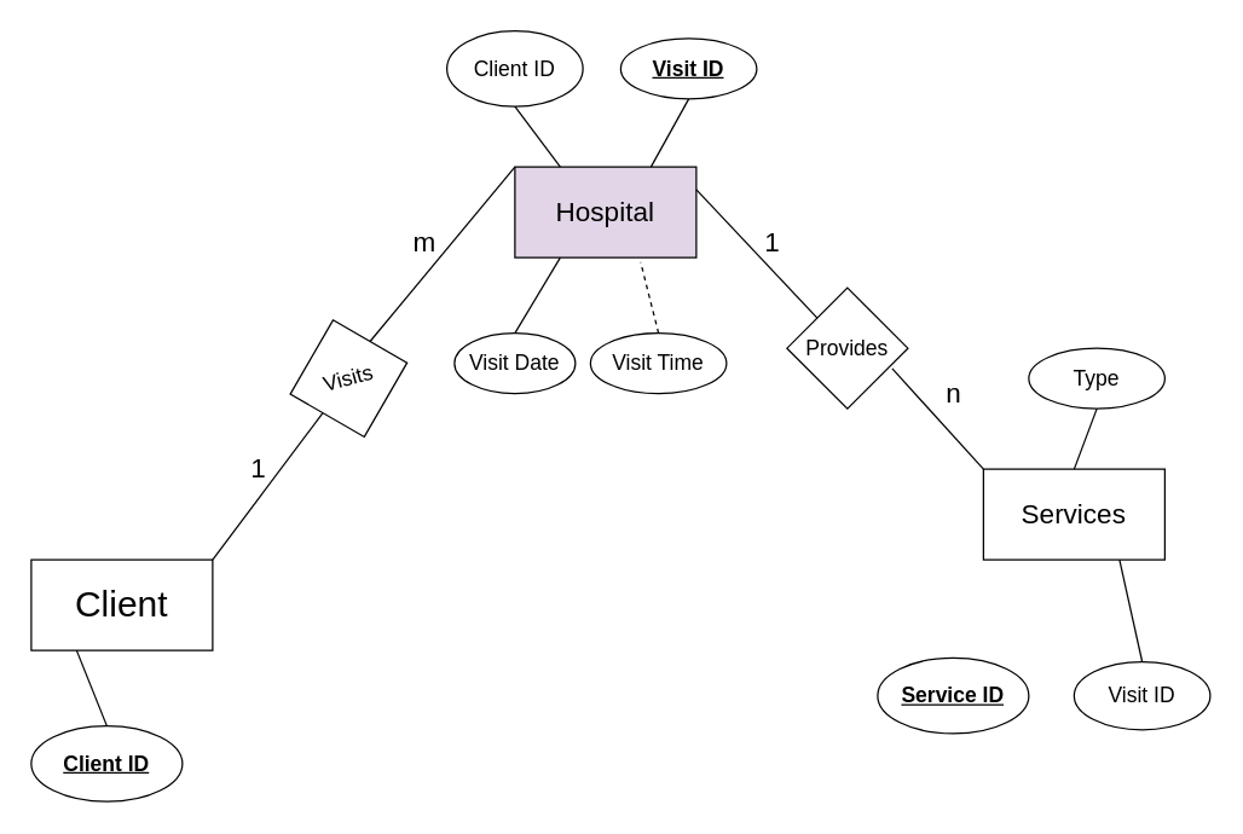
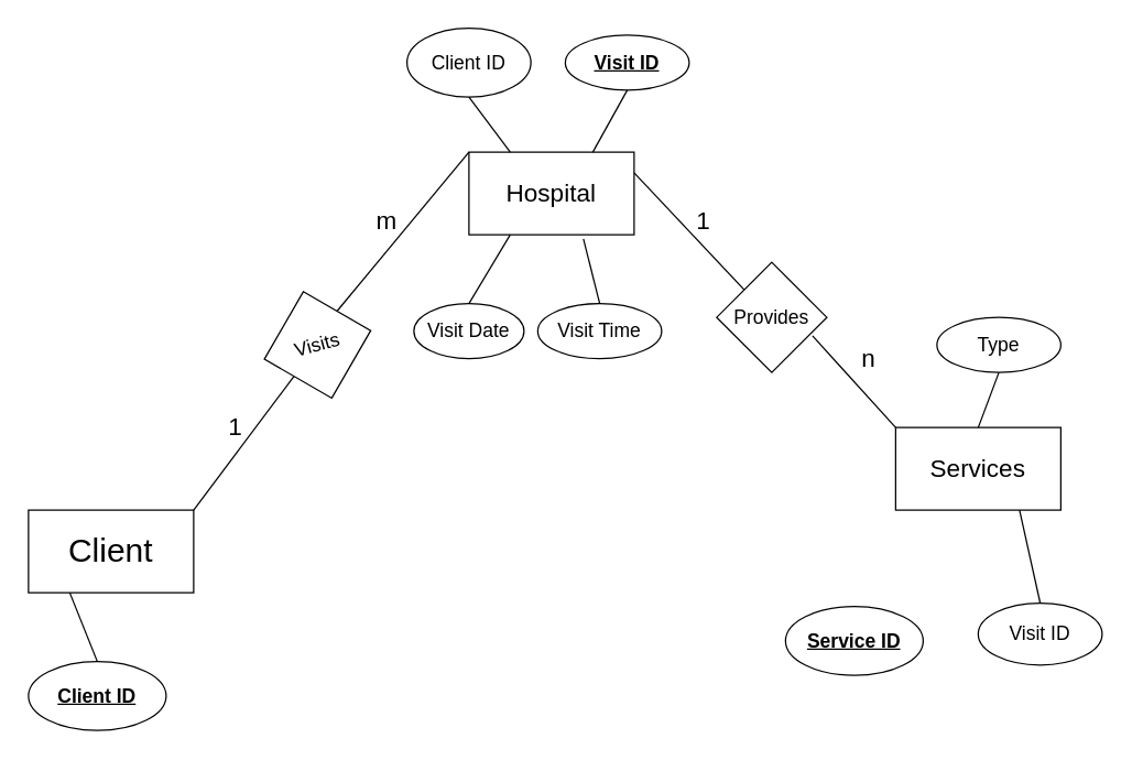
  <mxCell id="0" />
  <mxCell id="1" parent="0" />
  <mxCell id="2" value="&lt;font style=&quot;font-size: 24px&quot;&gt;Client&lt;/font&gt;" style="rounded=0;whiteSpace=wrap;html=1;" vertex="1" parent="1"><mxGeometry x="20" y="370" width="120" height="60" as="geometry" /></mxCell>
  <mxCell id="3" value="&lt;font style=&quot;font-size: 14px&quot;&gt;&lt;u&gt;&lt;b&gt;Client ID&lt;/b&gt;&lt;/u&gt;&lt;/font&gt;" style="ellipse;whiteSpace=wrap;html=1;fontSize=14;" vertex="1" parent="1"><mxGeometry x="20" y="480" width="100" height="50" as="geometry" /></mxCell>
- <mxCell id="4" value="&lt;font style=&quot;font-size: 18px&quot;&gt;Hospital&lt;/font&gt;" style="rounded=0;whiteSpace=wrap;html=1;fontSize=14;fillColor=#e1d5e7;" vertex="1" parent="1"><mxGeometry x="340" y="110" width="120" height="60" as="geometry" /></mxCell>
+ <mxCell id="4" value="&lt;font style=&quot;font-size: 18px&quot;&gt;Hospital&lt;/font&gt;" style="rounded=0;whiteSpace=wrap;html=1;fontSize=14;" vertex="1" parent="1"><mxGeometry x="340" y="110" width="120" height="60" as="geometry" /></mxCell>
  <mxCell id="5" value="&lt;font style=&quot;font-size: 18px&quot;&gt;Services&lt;/font&gt;" style="rounded=0;whiteSpace=wrap;html=1;fontSize=14;" vertex="1" parent="1"><mxGeometry x="650" y="310" width="120" height="60" as="geometry" /></mxCell>
  <mxCell id="6" value="Visit Date" style="ellipse;whiteSpace=wrap;html=1;fontSize=14;" vertex="1" parent="1"><mxGeometry x="300" y="220" width="80" height="40" as="geometry" /></mxCell>
  <mxCell id="7" value="Visit Time" style="ellipse;whiteSpace=wrap;html=1;fontSize=14;" vertex="1" parent="1"><mxGeometry x="390" y="220" width="90" height="40" as="geometry" /></mxCell>
  <mxCell id="8" value="Client ID" style="ellipse;whiteSpace=wrap;html=1;fontSize=14;" vertex="1" parent="1"><mxGeometry x="295" y="20" width="90" height="50" as="geometry" /></mxCell>
  <mxCell id="9" value="&lt;u&gt;&lt;b&gt;Visit ID&lt;/b&gt;&lt;/u&gt;" style="ellipse;whiteSpace=wrap;html=1;fontSize=14;" vertex="1" parent="1"><mxGeometry x="410" y="25" width="90" height="40" as="geometry" /></mxCell>
  <mxCell id="10" style="edgeStyle=orthogonalEdgeStyle;rounded=0;orthogonalLoop=1;jettySize=auto;html=1;exitX=0.5;exitY=1;exitDx=0;exitDy=0;fontSize=14;" edge="1" parent="1" source="8" target="8"><mxGeometry relative="1" as="geometry" /></mxCell>
  <mxCell id="11" value="" style="endArrow=none;html=1;rounded=0;fontSize=14;exitX=1;exitY=0;exitDx=0;exitDy=0;entryX=0;entryY=0;entryDx=0;entryDy=0;startArrow=none;" edge="1" parent="1" source="12" target="4"><mxGeometry width="50" height="50" relative="1" as="geometry"><mxPoint x="350" y="380" as="sourcePoint" /><mxPoint x="400" y="330" as="targetPoint" /></mxGeometry></mxCell>
  <mxCell id="12" value="Visits" style="rhombus;whiteSpace=wrap;html=1;fontSize=14;rotation=-15;" vertex="1" parent="1"><mxGeometry x="190" y="210" width="80" height="80" as="geometry" /></mxCell>
  <mxCell id="13" value="" style="endArrow=none;html=1;rounded=0;fontSize=14;exitX=1;exitY=0;exitDx=0;exitDy=0;" edge="1" parent="1" source="2" target="12"><mxGeometry width="50" height="50" relative="1" as="geometry"><mxPoint x="140" y="370" as="sourcePoint" /><mxPoint x="340" y="110" as="targetPoint" /></mxGeometry></mxCell>
  <mxCell id="14" value="" style="endArrow=none;html=1;rounded=0;fontSize=14;entryX=0;entryY=0;entryDx=0;entryDy=0;exitX=0.87;exitY=0.668;exitDx=0;exitDy=0;startArrow=none;exitPerimeter=0;" edge="1" parent="1" source="15" target="5"><mxGeometry width="50" height="50" relative="1" as="geometry"><mxPoint x="350" y="380" as="sourcePoint" /><mxPoint x="400" y="330" as="targetPoint" /></mxGeometry></mxCell>
  <mxCell id="15" value="Provides" style="rhombus;whiteSpace=wrap;html=1;fontSize=14;rotation=0;" vertex="1" parent="1"><mxGeometry x="520" y="190" width="80" height="80" as="geometry" /></mxCell>
  <mxCell id="16" value="" style="endArrow=none;html=1;rounded=0;fontSize=14;entryX=0;entryY=0;entryDx=0;entryDy=0;exitX=1;exitY=0.25;exitDx=0;exitDy=0;" edge="1" parent="1" source="4" target="15"><mxGeometry width="50" height="50" relative="1" as="geometry"><mxPoint x="460" y="125" as="sourcePoint" /><mxPoint x="650" y="310" as="targetPoint" /></mxGeometry></mxCell>
  <mxCell id="17" value="" style="endArrow=none;html=1;rounded=0;fontSize=14;exitX=0.25;exitY=1;exitDx=0;exitDy=0;entryX=0.5;entryY=0;entryDx=0;entryDy=0;" edge="1" parent="1" source="2" target="3"><mxGeometry width="50" height="50" relative="1" as="geometry"><mxPoint x="350" y="320" as="sourcePoint" /><mxPoint x="400" y="270" as="targetPoint" /></mxGeometry></mxCell>
  <mxCell id="18" value="" style="endArrow=none;html=1;rounded=0;fontSize=14;entryX=0.25;entryY=1;entryDx=0;entryDy=0;exitX=0.5;exitY=0;exitDx=0;exitDy=0;" edge="1" parent="1" source="6" target="4"><mxGeometry width="50" height="50" relative="1" as="geometry"><mxPoint x="350" y="320" as="sourcePoint" /><mxPoint x="400" y="270" as="targetPoint" /></mxGeometry></mxCell>
- <mxCell id="19" value="" style="endArrow=none;html=1;rounded=0;fontSize=14;entryX=0.693;entryY=1.05;entryDx=0;entryDy=0;entryPerimeter=0;exitX=0.5;exitY=0;exitDx=0;exitDy=0;dashed=1;" edge="1" parent="1" source="7" target="4"><mxGeometry width="50" height="50" relative="1" as="geometry"><mxPoint x="350" y="320" as="sourcePoint" /><mxPoint x="400" y="270" as="targetPoint" /></mxGeometry></mxCell>
+ <mxCell id="19" value="" style="endArrow=none;html=1;rounded=0;fontSize=14;entryX=0.693;entryY=1.05;entryDx=0;entryDy=0;entryPerimeter=0;exitX=0.5;exitY=0;exitDx=0;exitDy=0;" edge="1" parent="1" source="7" target="4"><mxGeometry width="50" height="50" relative="1" as="geometry"><mxPoint x="350" y="320" as="sourcePoint" /><mxPoint x="400" y="270" as="targetPoint" /></mxGeometry></mxCell>
  <mxCell id="20" value="" style="endArrow=none;html=1;rounded=0;fontSize=14;entryX=0.5;entryY=1;entryDx=0;entryDy=0;exitX=0.25;exitY=0;exitDx=0;exitDy=0;" edge="1" parent="1" source="4" target="8"><mxGeometry width="50" height="50" relative="1" as="geometry"><mxPoint x="350" y="320" as="sourcePoint" /><mxPoint x="400" y="270" as="targetPoint" /></mxGeometry></mxCell>
  <mxCell id="21" value="" style="endArrow=none;html=1;rounded=0;fontSize=14;entryX=0.5;entryY=1;entryDx=0;entryDy=0;exitX=0.75;exitY=0;exitDx=0;exitDy=0;" edge="1" parent="1" source="4" target="9"><mxGeometry width="50" height="50" relative="1" as="geometry"><mxPoint x="350" y="320" as="sourcePoint" /><mxPoint x="400" y="270" as="targetPoint" /></mxGeometry></mxCell>
- <mxCell id="22" value="&lt;u&gt;&lt;b&gt;Service ID&lt;/b&gt;&lt;/u&gt;" style="ellipse;whiteSpace=wrap;html=1;fontSize=14;" vertex="1" parent="1"><mxGeometry x="580" y="435" width="100" height="50" as="geometry" /></mxCell>
+ <mxCell id="22" value="&lt;u&gt;&lt;b&gt;Service ID&lt;/b&gt;&lt;/u&gt;" style="ellipse;whiteSpace=wrap;html=1;fontSize=14;" vertex="1" parent="1"><mxGeometry x="570" y="440" width="100" height="50" as="geometry" /></mxCell>
  <mxCell id="23" value="Visit ID" style="ellipse;whiteSpace=wrap;html=1;fontSize=14;" vertex="1" parent="1"><mxGeometry x="710" y="437.5" width="90" height="45" as="geometry" /></mxCell>
  <mxCell id="24" value="Type" style="ellipse;whiteSpace=wrap;html=1;fontSize=14;" vertex="1" parent="1"><mxGeometry x="680" y="230" width="90" height="40" as="geometry" /></mxCell>
  <mxCell id="25" value="" style="endArrow=none;html=1;rounded=0;fontSize=14;exitX=0.5;exitY=0;exitDx=0;exitDy=0;entryX=0.75;entryY=1;entryDx=0;entryDy=0;" edge="1" parent="1" source="23" target="5"><mxGeometry width="50" height="50" relative="1" as="geometry"><mxPoint x="350" y="320" as="sourcePoint" /><mxPoint x="400" y="270" as="targetPoint" /></mxGeometry></mxCell>
  <mxCell id="26" value="" style="endArrow=none;html=1;rounded=0;fontSize=14;entryX=0.5;entryY=1;entryDx=0;entryDy=0;exitX=0.5;exitY=0;exitDx=0;exitDy=0;" edge="1" parent="1" source="5" target="24"><mxGeometry width="50" height="50" relative="1" as="geometry"><mxPoint x="350" y="320" as="sourcePoint" /><mxPoint x="700" y="280" as="targetPoint" /></mxGeometry></mxCell>
  <mxCell id="27" value="1" style="text;html=1;align=center;verticalAlign=middle;resizable=0;points=[];autosize=1;strokeColor=none;fillColor=none;fontSize=18;" vertex="1" parent="1"><mxGeometry x="155" y="295" width="30" height="30" as="geometry" /></mxCell>
  <mxCell id="28" value="m" style="text;html=1;align=center;verticalAlign=middle;resizable=0;points=[];autosize=1;strokeColor=none;fillColor=none;fontSize=18;" vertex="1" parent="1"><mxGeometry x="265" y="145" width="30" height="30" as="geometry" /></mxCell>
  <mxCell id="29" value="1" style="text;html=1;align=center;verticalAlign=middle;resizable=0;points=[];autosize=1;strokeColor=none;fillColor=none;fontSize=18;" vertex="1" parent="1"><mxGeometry x="495" y="145" width="30" height="30" as="geometry" /></mxCell>
  <mxCell id="30" value="n" style="text;html=1;align=center;verticalAlign=middle;resizable=0;points=[];autosize=1;strokeColor=none;fillColor=none;fontSize=18;" vertex="1" parent="1"><mxGeometry x="615" y="245" width="30" height="30" as="geometry" /></mxCell>
